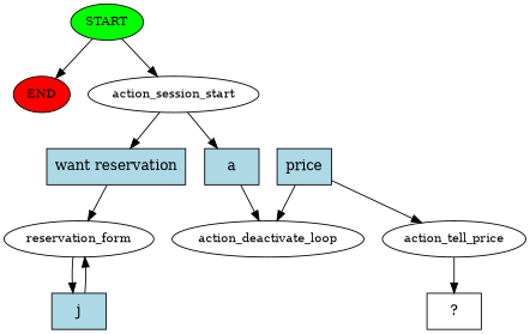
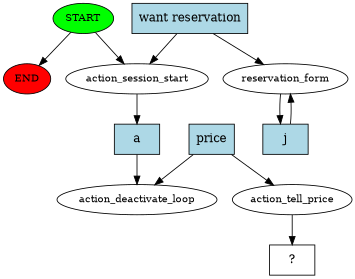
  digraph {
    fontname="DejaVu Serif"
    node [fontname="DejaVu Serif" fontsize=12 style=filled]
    edge [fontname="DejaVu Serif"]
    n1 [fillcolor=green label=START]
    n2 [fillcolor=red label=END]
    n3 [label=action_session_start style=""]
    n4 [fillcolor=lightblue label="want reservation" shape=rect fontsize=""]
    n5 [fillcolor=lightblue label=a shape=rect fontsize=""]
    n6 [label=reservation_form style=""]
    n7 [fillcolor=lightblue label=j shape=rect fontsize=""]
    n8 [label=action_deactivate_loop style=""]
    n9 [fillcolor=lightblue label=price shape=rect fontsize=""]
    n10 [label=action_tell_price style=""]
    n11 [label="  ?  " shape=rect fontsize="" style=""]
    n1 -> n2
    n1 -> n3
-   n3 -> n4
+   n4 -> n3
    n3 -> n5
    n4 -> n6
    n5 -> n8
    n6 -> n7
    n7 -> n6
    n9 -> n8
    n9 -> n10
    n10 -> n11
  }
